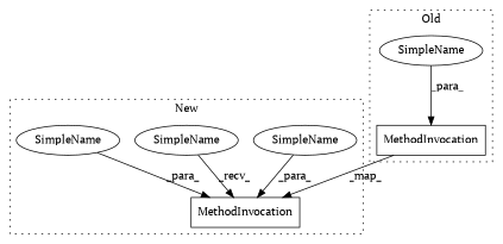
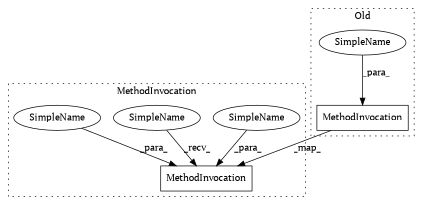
  digraph {
    fontname="PT Serif"
    node [a=42 shape=ellipse fontname="PT Serif"]
    edge [fontname="PT Serif"]
    n1 [a=32 l="5,1" label=MethodInvocation s="3873,3922" shape=box]
    n2 [label=SimpleName]
    n3 [a=32 l="5,1" label=MethodInvocation s="4122,4171" shape=box]
    n4 [l=15 label=SimpleName s=3926]
    n5 [l=3 label=SimpleName s=4118]
    n6 [label=SimpleName]
    subgraph cluster_1 {
      label=Old
      style=dotted
      n1
      n2
    }
    subgraph cluster_2 {
-     label=New
+     label=MethodInvocation
      style=dotted
      n3
      n4
      n5
      n6
    }
    n1 -> n3 [label=_map_]
    n2 -> n1 [label=_para_]
    n4 -> n3 [label=_para_]
    n5 -> n3 [label=_recv_]
    n6 -> n3 [label=_para_]
  }
